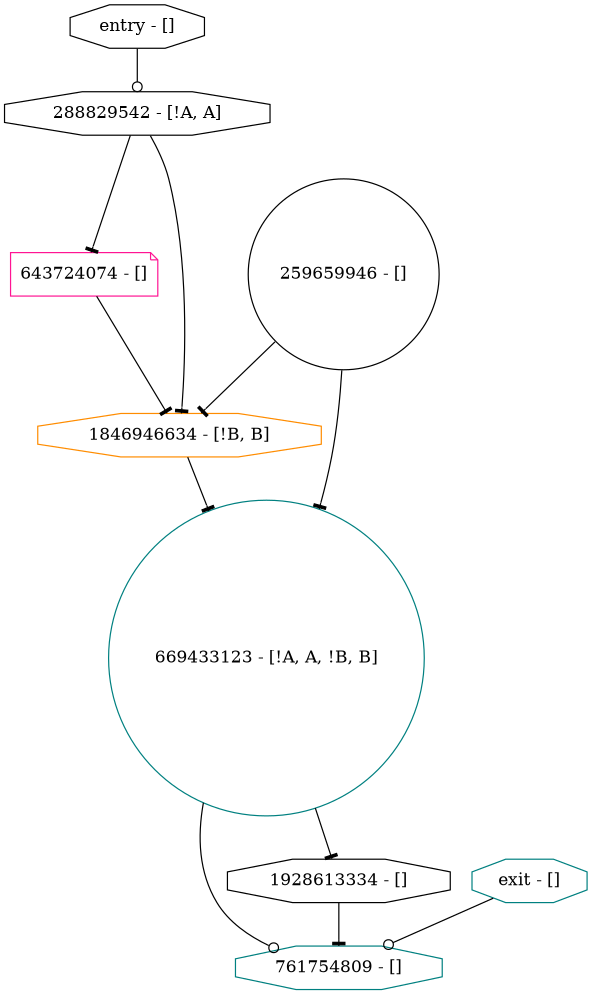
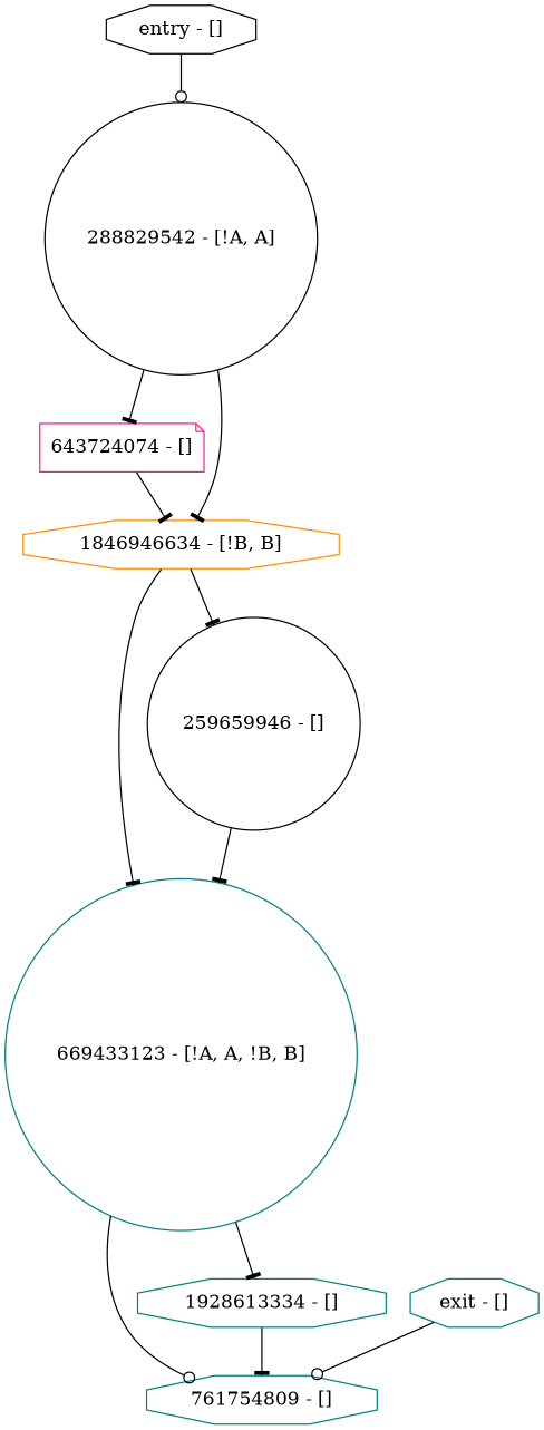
  digraph {
    node [color=black shape=octagon]
    edge [arrowhead=tee]
    n1 [label="entry - []"]
-   n2 [label="288829542 - [!A, A]"]
+   n2 [label="288829542 - [!A, A]" shape=circle]
    n3 [color=deeppink label="643724074 - []" shape=note]
    n4 [color=darkorange label="1846946634 - [!B, B]"]
    n5 [color=teal label="exit - []"]
    n6 [color=teal label="761754809 - []"]
    n7 [color=teal label="669433123 - [!A, A, !B, B]" shape=circle]
    n8 [label="259659946 - []" shape=circle]
-   n9 [label="1928613334 - []"]
+   n9 [color=teal label="1928613334 - []"]
    n1 -> n2 [arrowhead=odot]
    n2 -> n3
    n2 -> n4
    n3 -> n4
    n4 -> n7
-   n8 -> n4
+   n4 -> n8
    n5 -> n6 [arrowhead=odot]
    n7 -> n6 [arrowhead=odot]
    n7 -> n9
    n8 -> n7
    n9 -> n6
  }
